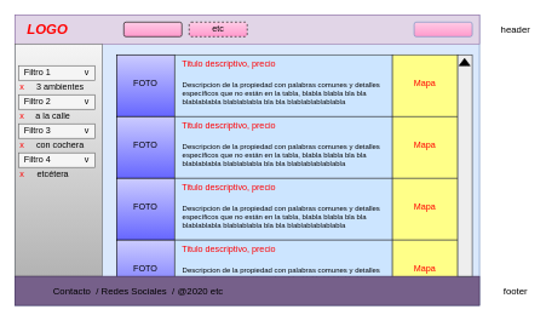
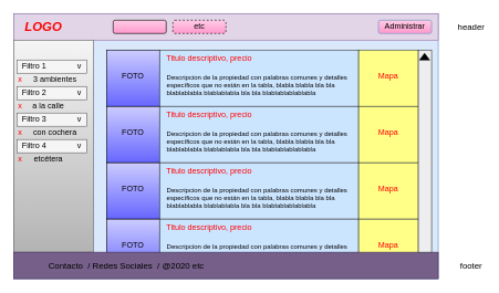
  <mxCell id="0" />
  <mxCell id="1" parent="0" />
  <mxCell id="2" value="" style="rounded=0;whiteSpace=wrap;html=1;fillColor=#dae8fc;strokeColor=#6c8ebf;" vertex="1" parent="1"><mxGeometry x="20" y="20" width="640" height="400" as="geometry" /></mxCell>
  <mxCell id="3" value="" style="rounded=0;whiteSpace=wrap;html=1;fillColor=#e1d5e7;strokeColor=#9673a6;" vertex="1" parent="1"><mxGeometry x="20" y="20" width="640" height="40" as="geometry" /></mxCell>
  <mxCell id="4" value="" style="rounded=1;whiteSpace=wrap;html=1;fillColor=#FFCCE6;strokeColor=#6c8ebf;gradientColor=#FF99CC;" vertex="1" parent="1"><mxGeometry x="570" y="30" width="80" height="20" as="geometry" /></mxCell>
+ <mxCell id="5" value="Administrar" style="text;html=1;strokeColor=none;fillColor=none;align=center;verticalAlign=middle;whiteSpace=wrap;rounded=0;" vertex="1" parent="1"><mxGeometry x="590" y="30" width="40" height="20" as="geometry" /></mxCell>
  <mxCell id="6" value="&lt;font style=&quot;font-size: 19px&quot; color=&quot;#FF0000&quot;&gt;&lt;i&gt;&lt;b&gt;LOGO&lt;/b&gt;&lt;/i&gt;&lt;/font&gt;" style="text;html=1;strokeColor=none;fillColor=none;align=center;verticalAlign=middle;whiteSpace=wrap;rounded=0;" vertex="1" parent="1"><mxGeometry x="30" y="30" width="70" height="20" as="geometry" /></mxCell>
  <mxCell id="7" value="" style="rounded=1;whiteSpace=wrap;html=1;fillColor=#FFCCE6;gradientColor=#FF99CC;" vertex="1" parent="1"><mxGeometry x="170" y="30" width="80" height="20" as="geometry" /></mxCell>
  <mxCell id="8" value="" style="rounded=1;whiteSpace=wrap;html=1;fillColor=#FFCCE6;gradientColor=#FF99CC;dashed=1;" vertex="1" parent="1"><mxGeometry x="260" y="30" width="80" height="20" as="geometry" /></mxCell>
  <mxCell id="9" value="etc" style="text;html=1;strokeColor=none;fillColor=none;align=center;verticalAlign=middle;whiteSpace=wrap;rounded=0;dashed=1;" vertex="1" parent="1"><mxGeometry x="280" y="30" width="40" height="20" as="geometry" /></mxCell>
  <mxCell id="10" value="header" style="text;html=1;strokeColor=none;fillColor=none;align=center;verticalAlign=middle;whiteSpace=wrap;rounded=0;fontSize=13;fontColor=#000000;" vertex="1" parent="1"><mxGeometry x="690" y="30" width="40" height="20" as="geometry" /></mxCell>
  <mxCell id="11" value="footer" style="text;html=1;strokeColor=none;fillColor=none;align=center;verticalAlign=middle;whiteSpace=wrap;rounded=0;fontSize=13;fontColor=#000000;" vertex="1" parent="1"><mxGeometry x="690" y="390" width="40" height="20" as="geometry" /></mxCell>
  <mxCell id="12" value="" style="rounded=0;whiteSpace=wrap;html=1;fillColor=#f5f5f5;gradientColor=#b3b3b3;fontSize=12;strokeColor=#666666;" vertex="1" parent="1"><mxGeometry x="20" y="60" width="120" height="320" as="geometry" /></mxCell>
  <mxCell id="13" value="" style="rounded=0;whiteSpace=wrap;html=1;fillColor=#f5f5f5;strokeColor=#666666;fontColor=#333333;" vertex="1" parent="1"><mxGeometry x="25" y="90" width="105" height="20" as="geometry" /></mxCell>
  <mxCell id="14" value="Filtro 1&amp;nbsp; &amp;nbsp; &amp;nbsp; &amp;nbsp; &amp;nbsp; &amp;nbsp; &amp;nbsp; v" style="text;html=1;strokeColor=none;fillColor=none;align=center;verticalAlign=middle;whiteSpace=wrap;rounded=0;fontSize=12;" vertex="1" parent="1"><mxGeometry x="25" y="95" width="105" height="10" as="geometry" /></mxCell>
  <mxCell id="15" value="" style="rounded=0;whiteSpace=wrap;html=1;fillColor=#f5f5f5;strokeColor=#666666;fontColor=#333333;" vertex="1" parent="1"><mxGeometry x="25" y="130" width="105" height="20" as="geometry" /></mxCell>
  <mxCell id="16" value="Filtro 2&amp;nbsp; &amp;nbsp; &amp;nbsp; &amp;nbsp; &amp;nbsp; &amp;nbsp; &amp;nbsp; v" style="text;html=1;strokeColor=none;fillColor=none;align=center;verticalAlign=middle;whiteSpace=wrap;rounded=0;fontSize=12;" vertex="1" parent="1"><mxGeometry x="25" y="135" width="105" height="10" as="geometry" /></mxCell>
  <mxCell id="17" value="" style="rounded=0;whiteSpace=wrap;html=1;fillColor=#f5f5f5;strokeColor=#666666;fontColor=#333333;" vertex="1" parent="1"><mxGeometry x="25" y="170" width="105" height="20" as="geometry" /></mxCell>
  <mxCell id="18" value="Filtro 3&amp;nbsp; &amp;nbsp; &amp;nbsp; &amp;nbsp; &amp;nbsp; &amp;nbsp; &amp;nbsp; v" style="text;html=1;strokeColor=none;fillColor=none;align=center;verticalAlign=middle;whiteSpace=wrap;rounded=0;fontSize=12;" vertex="1" parent="1"><mxGeometry x="25" y="175" width="105" height="10" as="geometry" /></mxCell>
  <mxCell id="19" value="" style="rounded=0;whiteSpace=wrap;html=1;fillColor=#f5f5f5;strokeColor=#666666;fontColor=#333333;" vertex="1" parent="1"><mxGeometry x="25" y="210" width="105" height="20" as="geometry" /></mxCell>
  <mxCell id="20" value="Filtro 4&amp;nbsp; &amp;nbsp; &amp;nbsp; &amp;nbsp; &amp;nbsp; &amp;nbsp; &amp;nbsp; v" style="text;html=1;strokeColor=none;fillColor=none;align=center;verticalAlign=middle;whiteSpace=wrap;rounded=0;fontSize=12;" vertex="1" parent="1"><mxGeometry x="25" y="215" width="105" height="10" as="geometry" /></mxCell>
  <mxCell id="21" value="3 ambientes" style="text;html=1;strokeColor=none;fillColor=none;align=center;verticalAlign=middle;whiteSpace=wrap;rounded=0;fontSize=12;fontColor=#000000;" vertex="1" parent="1"><mxGeometry x="30" y="110" width="105" height="20" as="geometry" /></mxCell>
  <mxCell id="22" value="a la calle" style="text;html=1;strokeColor=none;fillColor=none;align=center;verticalAlign=middle;whiteSpace=wrap;rounded=0;fontSize=12;fontColor=#000000;" vertex="1" parent="1"><mxGeometry x="20" y="150" width="105" height="20" as="geometry" /></mxCell>
  <mxCell id="23" value="con cochera" style="text;html=1;strokeColor=none;fillColor=none;align=center;verticalAlign=middle;whiteSpace=wrap;rounded=0;fontSize=12;fontColor=#000000;" vertex="1" parent="1"><mxGeometry x="30" y="190" width="105" height="20" as="geometry" /></mxCell>
  <mxCell id="24" value="etcétera" style="text;html=1;strokeColor=none;fillColor=none;align=center;verticalAlign=middle;whiteSpace=wrap;rounded=0;fontSize=12;fontColor=#000000;" vertex="1" parent="1"><mxGeometry x="20" y="230" width="105" height="20" as="geometry" /></mxCell>
  <mxCell id="25" value="x" style="text;html=1;strokeColor=none;fillColor=none;align=center;verticalAlign=middle;whiteSpace=wrap;rounded=0;fontSize=12;fontColor=#FF0000;" vertex="1" parent="1"><mxGeometry x="25" y="115" width="10" height="10" as="geometry" /></mxCell>
  <mxCell id="26" value="x" style="text;html=1;strokeColor=none;fillColor=none;align=center;verticalAlign=middle;whiteSpace=wrap;rounded=0;fontSize=12;fontColor=#FF0000;" vertex="1" parent="1"><mxGeometry x="25" y="155" width="10" height="10" as="geometry" /></mxCell>
  <mxCell id="27" value="x" style="text;html=1;strokeColor=none;fillColor=none;align=center;verticalAlign=middle;whiteSpace=wrap;rounded=0;fontSize=12;fontColor=#FF0000;" vertex="1" parent="1"><mxGeometry x="25" y="195" width="10" height="10" as="geometry" /></mxCell>
  <mxCell id="28" value="x" style="text;html=1;strokeColor=none;fillColor=none;align=center;verticalAlign=middle;whiteSpace=wrap;rounded=0;fontSize=12;fontColor=#FF0000;" vertex="1" parent="1"><mxGeometry x="25" y="235" width="10" height="10" as="geometry" /></mxCell>
  <mxCell id="29" value="" style="rounded=0;whiteSpace=wrap;html=1;fillColor=#CCCCFF;gradientColor=#6666FF;fontSize=12;fontColor=#FF0000;" vertex="1" parent="1"><mxGeometry x="160" y="75" width="80" height="85" as="geometry" /></mxCell>
  <mxCell id="30" value="" style="rounded=0;whiteSpace=wrap;html=1;fillColor=#cce5ff;fontSize=12;strokeColor=#36393d;" vertex="1" parent="1"><mxGeometry x="240" y="75" width="300" height="85" as="geometry" /></mxCell>
  <mxCell id="31" value="" style="rounded=0;whiteSpace=wrap;html=1;fillColor=#ffff88;fontSize=12;strokeColor=#36393d;" vertex="1" parent="1"><mxGeometry x="540" y="75" width="90" height="85" as="geometry" /></mxCell>
  <mxCell id="32" value="Mapa" style="text;html=1;strokeColor=none;fillColor=none;align=center;verticalAlign=middle;whiteSpace=wrap;rounded=0;fontSize=12;fontColor=#FF0000;" vertex="1" parent="1"><mxGeometry x="565" y="105" width="40" height="20" as="geometry" /></mxCell>
  <mxCell id="33" value="FOTO" style="text;html=1;strokeColor=none;fillColor=none;align=center;verticalAlign=middle;whiteSpace=wrap;rounded=0;fontSize=12;fontColor=#000000;" vertex="1" parent="1"><mxGeometry x="180" y="105" width="40" height="20" as="geometry" /></mxCell>
  <mxCell id="34" value="Titulo descriptivo, precio" style="text;html=1;strokeColor=none;fillColor=none;align=center;verticalAlign=middle;whiteSpace=wrap;rounded=0;fontSize=12;fontColor=#FF0000;" vertex="1" parent="1"><mxGeometry x="220" y="80" width="190" height="15" as="geometry" /></mxCell>
  <mxCell id="35" value="&lt;div style=&quot;font-size: 10px&quot; align=&quot;left&quot;&gt;Descripcion de la propiedad con palabras comunes y detalles específicos que no están en la tabla, blabla blabla bla bla blablablabla blablablabla bla bla blablablablablabla&lt;br&gt;&lt;/div&gt;" style="text;strokeColor=none;fillColor=none;align=center;verticalAlign=middle;rounded=0;fontSize=12;fontColor=#000000;whiteSpace=wrap;html=1;" vertex="1" parent="1"><mxGeometry x="249.5" y="100" width="281" height="55" as="geometry" /></mxCell>
  <mxCell id="36" value="" style="rounded=0;whiteSpace=wrap;html=1;fillColor=#CCCCFF;gradientColor=#6666FF;fontSize=12;fontColor=#FF0000;" vertex="1" parent="1"><mxGeometry x="160" y="160" width="80" height="85" as="geometry" /></mxCell>
  <mxCell id="37" value="" style="rounded=0;whiteSpace=wrap;html=1;fillColor=#cce5ff;fontSize=12;strokeColor=#36393d;" vertex="1" parent="1"><mxGeometry x="240" y="160" width="300" height="85" as="geometry" /></mxCell>
  <mxCell id="38" value="" style="rounded=0;whiteSpace=wrap;html=1;fillColor=#ffff88;fontSize=12;strokeColor=#36393d;" vertex="1" parent="1"><mxGeometry x="540" y="160" width="90" height="85" as="geometry" /></mxCell>
  <mxCell id="39" value="Mapa" style="text;html=1;strokeColor=none;fillColor=none;align=center;verticalAlign=middle;whiteSpace=wrap;rounded=0;fontSize=12;fontColor=#FF0000;" vertex="1" parent="1"><mxGeometry x="565" y="190" width="40" height="20" as="geometry" /></mxCell>
  <mxCell id="40" value="FOTO" style="text;html=1;strokeColor=none;fillColor=none;align=center;verticalAlign=middle;whiteSpace=wrap;rounded=0;fontSize=12;fontColor=#000000;" vertex="1" parent="1"><mxGeometry x="180" y="190" width="40" height="20" as="geometry" /></mxCell>
  <mxCell id="41" value="Titulo descriptivo, precio" style="text;html=1;strokeColor=none;fillColor=none;align=center;verticalAlign=middle;whiteSpace=wrap;rounded=0;fontSize=12;fontColor=#FF0000;" vertex="1" parent="1"><mxGeometry x="220" y="165" width="190" height="15" as="geometry" /></mxCell>
  <mxCell id="42" value="&lt;div style=&quot;font-size: 10px&quot; align=&quot;left&quot;&gt;Descripcion de la propiedad con palabras comunes y detalles específicos que no están en la tabla, blabla blabla bla bla blablablabla blablablabla bla bla blablablablablabla&lt;br&gt;&lt;/div&gt;" style="text;strokeColor=none;fillColor=none;align=center;verticalAlign=middle;rounded=0;fontSize=12;fontColor=#000000;whiteSpace=wrap;html=1;" vertex="1" parent="1"><mxGeometry x="249.5" y="185" width="281" height="55" as="geometry" /></mxCell>
  <mxCell id="43" value="" style="rounded=0;whiteSpace=wrap;html=1;fillColor=#CCCCFF;gradientColor=#6666FF;fontSize=12;fontColor=#FF0000;" vertex="1" parent="1"><mxGeometry x="160" y="245" width="80" height="85" as="geometry" /></mxCell>
  <mxCell id="44" value="" style="rounded=0;whiteSpace=wrap;html=1;fillColor=#cce5ff;fontSize=12;strokeColor=#36393d;" vertex="1" parent="1"><mxGeometry x="240" y="245" width="300" height="85" as="geometry" /></mxCell>
  <mxCell id="45" value="" style="rounded=0;whiteSpace=wrap;html=1;fillColor=#ffff88;fontSize=12;strokeColor=#36393d;" vertex="1" parent="1"><mxGeometry x="540" y="245" width="90" height="85" as="geometry" /></mxCell>
  <mxCell id="46" value="Mapa" style="text;html=1;strokeColor=none;fillColor=none;align=center;verticalAlign=middle;whiteSpace=wrap;rounded=0;fontSize=12;fontColor=#FF0000;" vertex="1" parent="1"><mxGeometry x="565" y="275" width="40" height="20" as="geometry" /></mxCell>
  <mxCell id="47" value="FOTO" style="text;html=1;strokeColor=none;fillColor=none;align=center;verticalAlign=middle;whiteSpace=wrap;rounded=0;fontSize=12;fontColor=#000000;" vertex="1" parent="1"><mxGeometry x="180" y="275" width="40" height="20" as="geometry" /></mxCell>
  <mxCell id="48" value="Titulo descriptivo, precio" style="text;html=1;strokeColor=none;fillColor=none;align=center;verticalAlign=middle;whiteSpace=wrap;rounded=0;fontSize=12;fontColor=#FF0000;" vertex="1" parent="1"><mxGeometry x="220" y="250" width="190" height="15" as="geometry" /></mxCell>
  <mxCell id="49" value="&lt;div style=&quot;font-size: 10px&quot; align=&quot;left&quot;&gt;Descripcion de la propiedad con palabras comunes y detalles específicos que no están en la tabla, blabla blabla bla bla blablablabla blablablabla bla bla blablablablablabla&lt;br&gt;&lt;/div&gt;" style="text;strokeColor=none;fillColor=none;align=center;verticalAlign=middle;rounded=0;fontSize=12;fontColor=#000000;whiteSpace=wrap;html=1;" vertex="1" parent="1"><mxGeometry x="249.5" y="270" width="281" height="55" as="geometry" /></mxCell>
  <mxCell id="50" value="" style="rounded=0;whiteSpace=wrap;html=1;fillColor=#CCCCFF;gradientColor=#6666FF;fontSize=12;fontColor=#FF0000;" vertex="1" parent="1"><mxGeometry x="160" y="330" width="80" height="85" as="geometry" /></mxCell>
  <mxCell id="51" value="" style="rounded=0;whiteSpace=wrap;html=1;fillColor=#cce5ff;fontSize=12;strokeColor=#36393d;" vertex="1" parent="1"><mxGeometry x="240" y="330" width="300" height="85" as="geometry" /></mxCell>
  <mxCell id="52" value="" style="rounded=0;whiteSpace=wrap;html=1;fillColor=#ffff88;fontSize=12;strokeColor=#36393d;" vertex="1" parent="1"><mxGeometry x="540" y="330" width="90" height="85" as="geometry" /></mxCell>
  <mxCell id="53" value="Mapa" style="text;html=1;strokeColor=none;fillColor=none;align=center;verticalAlign=middle;whiteSpace=wrap;rounded=0;fontSize=12;fontColor=#FF0000;" vertex="1" parent="1"><mxGeometry x="565" y="360" width="40" height="20" as="geometry" /></mxCell>
  <mxCell id="54" value="FOTO" style="text;html=1;strokeColor=none;fillColor=none;align=center;verticalAlign=middle;whiteSpace=wrap;rounded=0;fontSize=12;fontColor=#000000;" vertex="1" parent="1"><mxGeometry x="180" y="360" width="40" height="20" as="geometry" /></mxCell>
  <mxCell id="55" value="Titulo descriptivo, precio" style="text;html=1;strokeColor=none;fillColor=none;align=center;verticalAlign=middle;whiteSpace=wrap;rounded=0;fontSize=12;fontColor=#FF0000;" vertex="1" parent="1"><mxGeometry x="220" y="335" width="190" height="15" as="geometry" /></mxCell>
  <mxCell id="56" value="&lt;div style=&quot;font-size: 10px&quot; align=&quot;left&quot;&gt;Descripcion de la propiedad con palabras comunes y detalles específicos que no están en la tabla, blabla blabla bla bla blablablabla blablablabla bla bla blablablablablabla&lt;br&gt;&lt;/div&gt;" style="text;strokeColor=none;fillColor=none;align=center;verticalAlign=middle;rounded=0;fontSize=12;fontColor=#000000;whiteSpace=wrap;html=1;" vertex="1" parent="1"><mxGeometry x="249.5" y="355" width="281" height="55" as="geometry" /></mxCell>
  <mxCell id="57" value="" style="rounded=0;whiteSpace=wrap;html=1;fillColor=#76608a;strokeColor=#432D57;fontColor=#ffffff;" vertex="1" parent="1"><mxGeometry x="20" y="380" width="640" height="40" as="geometry" /></mxCell>
  <mxCell id="58" value="Contacto&amp;nbsp; / Redes Sociales&amp;nbsp; / @2020 etc" style="text;html=1;strokeColor=none;fillColor=none;align=center;verticalAlign=middle;whiteSpace=wrap;rounded=0;fontSize=13;fontColor=#000000;" vertex="1" parent="1"><mxGeometry x="30" y="390" width="320" height="20" as="geometry" /></mxCell>
  <mxCell id="59" value="" style="rounded=0;whiteSpace=wrap;html=1;fillColor=#eeeeee;fontSize=12;strokeColor=#36393d;" vertex="1" parent="1"><mxGeometry x="630" y="75" width="20" height="305" as="geometry" /></mxCell>
  <mxCell id="60" value="" style="html=1;shadow=0;dashed=0;align=center;verticalAlign=middle;shape=mxgraph.arrows2.arrow;dy=0.6;dx=40;direction=north;notch=0;rounded=0;fillColor=#000000;gradientColor=none;fontSize=12;fontColor=#000000;" vertex="1" parent="1"><mxGeometry x="632" y="80" width="15" height="10" as="geometry" /></mxCell>
